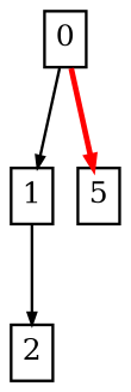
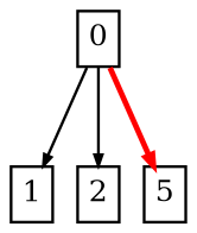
  digraph {
    nodesep=0.12
    ranksep=0.5
    node [fontsize=10.5 margin="0.05,0.05" shape=box]
    edge [arrowsize=0.4 fontsize=10.5]
    n1 [height=0.02 label=0 width=0.02]
    n2 [height=0.02 label=1 width=0.02]
    n3 [height=0.02 label=2 width=0.02]
    n4 [height=0.02 label=5 width=0.02]
    n1 -> n2
-   n2 -> n3
+   n1 -> n3
    n1 -> n4 [color="#FF0000" style=bold]
  }
